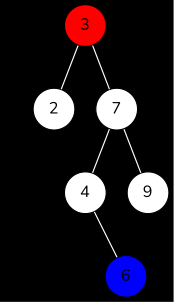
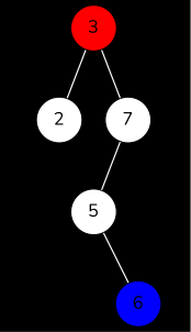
  graph {
    bgcolor=black
    fontname=Nunito
    node [fillcolor=white fontname=Nunito shape=circle style=filled]
    edge [color=white fontname=Nunito]
    3 [fillcolor=red]
    n2 [label=2]
    7
-   5 [label=4]
-   9
+   5
    NULL [style=invis fillcolor="" shape=""]
    6 [fillcolor=blue]
    3 -- n2
    3 -- 7
    7 -- 5
-   7 -- 9
    5 -- NULL [style=invis color=""]
    5 -- 6
  }
